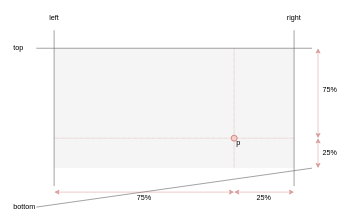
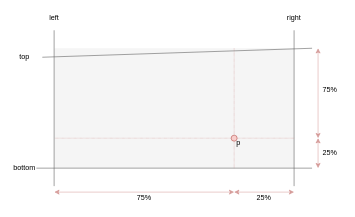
  <mxCell id="0" />
  <mxCell id="1" parent="0" />
  <mxCell id="2" value="" style="rounded=0;whiteSpace=wrap;html=1;fillColor=#f5f5f5;strokeColor=none;fontColor=#333333;" parent="1" vertex="1"><mxGeometry x="90" y="80" width="400" height="200" as="geometry" /></mxCell>
  <mxCell id="3" value="" style="endArrow=none;html=1;fillColor=#f5f5f5;strokeColor=#666666;exitX=1;exitY=0.5;exitDx=0;exitDy=0;" parent="1" source="7" edge="1"><mxGeometry width="50" height="50" relative="1" as="geometry"><mxPoint x="80" y="80" as="sourcePoint" /><mxPoint x="520" y="80" as="targetPoint" /></mxGeometry></mxCell>
  <mxCell id="4" value="" style="endArrow=none;html=1;fillColor=#f5f5f5;strokeColor=#666666;exitX=1;exitY=0.5;exitDx=0;exitDy=0;" parent="1" source="8" edge="1"><mxGeometry width="50" height="50" relative="1" as="geometry"><mxPoint x="80" y="280" as="sourcePoint" /><mxPoint x="520" y="280" as="targetPoint" /></mxGeometry></mxCell>
  <mxCell id="5" value="" style="endArrow=none;html=1;fillColor=#f5f5f5;strokeColor=#666666;" parent="1" edge="1"><mxGeometry width="50" height="50" relative="1" as="geometry"><mxPoint x="490" y="50" as="sourcePoint" /><mxPoint x="490" y="310" as="targetPoint" /></mxGeometry></mxCell>
  <mxCell id="6" value="" style="endArrow=none;html=1;fillColor=#f5f5f5;strokeColor=#666666;" parent="1" edge="1"><mxGeometry width="50" height="50" relative="1" as="geometry"><mxPoint x="89.66" y="50" as="sourcePoint" /><mxPoint x="89.66" y="310" as="targetPoint" /></mxGeometry></mxCell>
- <mxCell id="7" value="top" style="text;html=1;strokeColor=none;fillColor=none;align=left;verticalAlign=middle;whiteSpace=wrap;rounded=0;" parent="1" vertex="1"><mxGeometry x="20" y="70" width="40" height="20" as="geometry" /></mxCell>
- <mxCell id="8" value="bottom" style="text;html=1;strokeColor=none;fillColor=none;align=left;verticalAlign=middle;whiteSpace=wrap;rounded=0;" parent="1" vertex="1"><mxGeometry x="20" y="335" width="40" height="20" as="geometry" /></mxCell>
+ <mxCell id="7" value="top" style="text;html=1;strokeColor=none;fillColor=none;align=left;verticalAlign=middle;whiteSpace=wrap;rounded=0;" parent="1" vertex="1"><mxGeometry x="30" y="85" width="40" height="20" as="geometry" /></mxCell>
+ <mxCell id="8" value="bottom" style="text;html=1;strokeColor=none;fillColor=none;align=left;verticalAlign=middle;whiteSpace=wrap;rounded=0;" parent="1" vertex="1"><mxGeometry x="20" y="270" width="40" height="20" as="geometry" /></mxCell>
  <mxCell id="9" value="left" style="text;html=1;strokeColor=none;fillColor=none;align=center;verticalAlign=middle;whiteSpace=wrap;rounded=0;" parent="1" vertex="1"><mxGeometry x="70" y="20" width="40" height="20" as="geometry" /></mxCell>
  <mxCell id="10" value="right" style="text;html=1;strokeColor=none;fillColor=none;align=center;verticalAlign=middle;whiteSpace=wrap;rounded=0;" parent="1" vertex="1"><mxGeometry x="470" y="20" width="40" height="20" as="geometry" /></mxCell>
  <mxCell id="11" value="" style="endArrow=none;dashed=1;html=1;opacity=50;dashPattern=1 1;fillColor=#f8cecc;strokeColor=#b85450;" parent="1" edge="1"><mxGeometry width="50" height="50" relative="1" as="geometry"><mxPoint x="490" y="230" as="sourcePoint" /><mxPoint x="390" y="230" as="targetPoint" /></mxGeometry></mxCell>
  <mxCell id="12" value="" style="endArrow=none;dashed=1;html=1;opacity=50;fillColor=#f8cecc;strokeColor=#b85450;dashPattern=1 1;" parent="1" edge="1"><mxGeometry width="50" height="50" relative="1" as="geometry"><mxPoint x="390" y="230" as="sourcePoint" /><mxPoint x="90" y="230" as="targetPoint" /></mxGeometry></mxCell>
  <mxCell id="13" value="" style="endArrow=none;dashed=1;html=1;dashPattern=1 1;opacity=50;fillColor=#f8cecc;strokeColor=#b85450;" parent="1" source="19" edge="1"><mxGeometry width="50" height="50" relative="1" as="geometry"><mxPoint x="390" y="230" as="sourcePoint" /><mxPoint x="390" y="80" as="targetPoint" /></mxGeometry></mxCell>
  <mxCell id="14" value="" style="endArrow=none;dashed=1;html=1;dashPattern=1 1;opacity=50;fillColor=#f8cecc;strokeColor=#b85450;" parent="1" edge="1"><mxGeometry width="50" height="50" relative="1" as="geometry"><mxPoint x="390" y="280" as="sourcePoint" /><mxPoint x="390" y="230" as="targetPoint" /></mxGeometry></mxCell>
  <mxCell id="15" value="" style="endArrow=classic;startArrow=classic;html=1;opacity=50;fillColor=#f8cecc;strokeColor=#b85450;" parent="1" edge="1"><mxGeometry width="50" height="50" relative="1" as="geometry"><mxPoint x="90" y="320" as="sourcePoint" /><mxPoint x="390" y="320" as="targetPoint" /></mxGeometry></mxCell>
  <mxCell id="16" value="" style="endArrow=classic;startArrow=classic;html=1;opacity=50;fillColor=#f8cecc;strokeColor=#b85450;" parent="1" edge="1"><mxGeometry width="50" height="50" relative="1" as="geometry"><mxPoint x="390" y="320" as="sourcePoint" /><mxPoint x="490" y="320" as="targetPoint" /></mxGeometry></mxCell>
  <mxCell id="17" value="" style="endArrow=classic;startArrow=classic;html=1;opacity=50;fillColor=#f8cecc;strokeColor=#b85450;" parent="1" edge="1"><mxGeometry width="50" height="50" relative="1" as="geometry"><mxPoint x="530" y="230" as="sourcePoint" /><mxPoint x="530" y="80" as="targetPoint" /></mxGeometry></mxCell>
  <mxCell id="18" value="" style="endArrow=classic;startArrow=classic;html=1;opacity=50;fillColor=#f8cecc;strokeColor=#b85450;" parent="1" edge="1"><mxGeometry width="50" height="50" relative="1" as="geometry"><mxPoint x="530" y="280" as="sourcePoint" /><mxPoint x="530" y="230" as="targetPoint" /></mxGeometry></mxCell>
  <mxCell id="19" value="" style="ellipse;whiteSpace=wrap;html=1;aspect=fixed;align=left;fillColor=#f8cecc;strokeColor=#b85450;" parent="1" vertex="1"><mxGeometry x="385" y="225" width="10" height="10" as="geometry" /></mxCell>
  <mxCell id="20" value="" style="endArrow=none;dashed=1;html=1;dashPattern=1 1;opacity=50;" parent="1" target="19" edge="1"><mxGeometry width="50" height="50" relative="1" as="geometry"><mxPoint x="390" y="230" as="sourcePoint" /><mxPoint x="390" y="80" as="targetPoint" /></mxGeometry></mxCell>
  <mxCell id="21" value="75%" style="text;html=1;strokeColor=none;fillColor=none;align=center;verticalAlign=middle;whiteSpace=wrap;rounded=0;" parent="1" vertex="1"><mxGeometry x="220" y="320" width="40" height="20" as="geometry" /></mxCell>
  <mxCell id="22" value="25%" style="text;html=1;strokeColor=none;fillColor=none;align=center;verticalAlign=middle;whiteSpace=wrap;rounded=0;" parent="1" vertex="1"><mxGeometry x="420" y="320" width="40" height="20" as="geometry" /></mxCell>
  <mxCell id="23" value="75%" style="text;html=1;strokeColor=none;fillColor=none;align=center;verticalAlign=middle;whiteSpace=wrap;rounded=0;" parent="1" vertex="1"><mxGeometry x="530" y="140" width="40" height="20" as="geometry" /></mxCell>
  <mxCell id="24" value="25%" style="text;html=1;strokeColor=none;fillColor=none;align=center;verticalAlign=middle;whiteSpace=wrap;rounded=0;" parent="1" vertex="1"><mxGeometry x="530" y="245" width="40" height="20" as="geometry" /></mxCell>
  <mxCell id="25" value="p" style="text;html=1;strokeColor=none;fillColor=none;align=center;verticalAlign=middle;whiteSpace=wrap;rounded=0;" parent="1" vertex="1"><mxGeometry x="390" y="225" width="15" height="25" as="geometry" /></mxCell>
